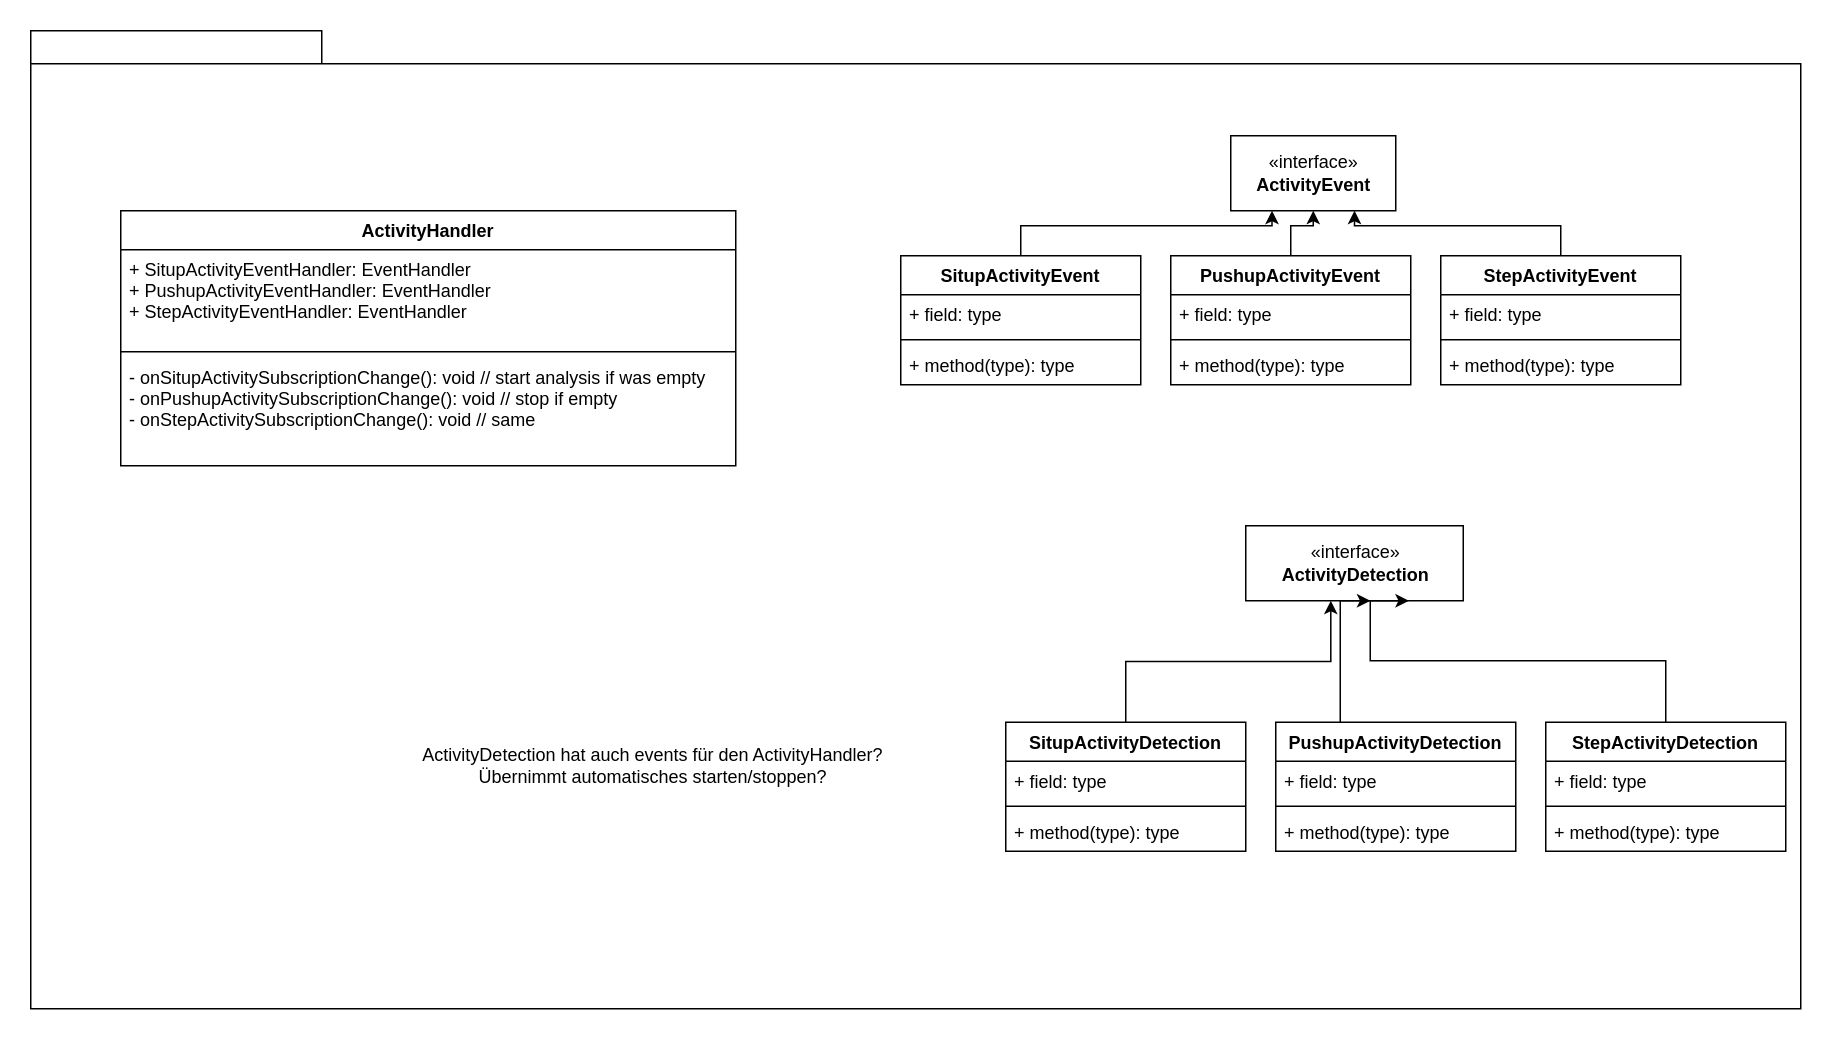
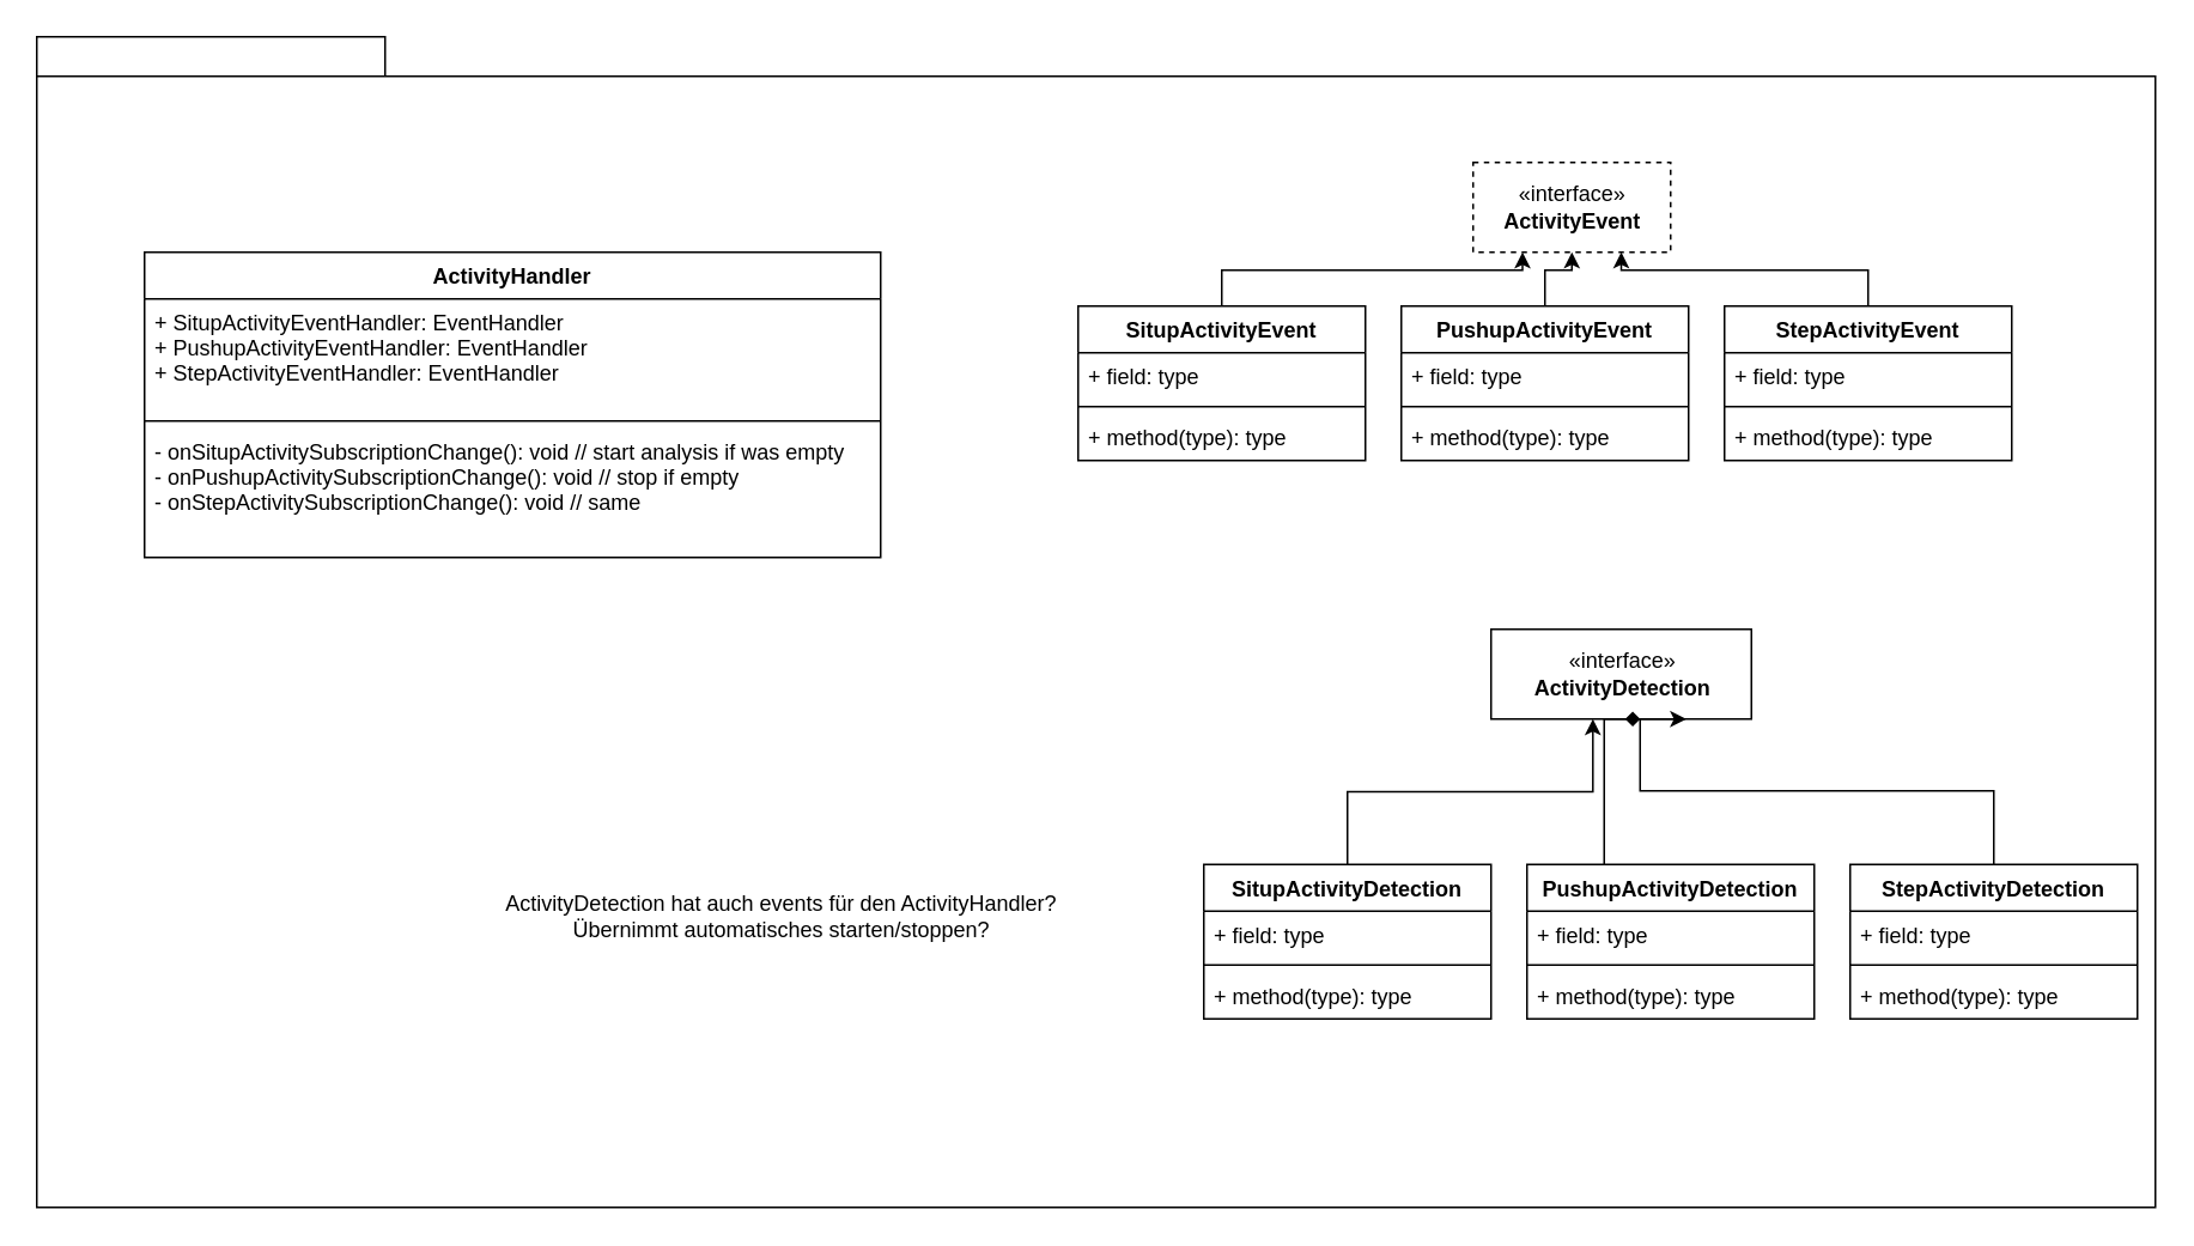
  <mxCell id="0" />
  <mxCell id="1" parent="0" />
  <mxCell id="2" value="" style="shape=folder;fontStyle=1;spacingTop=10;tabWidth=194;tabHeight=22;tabPosition=left;html=1;rounded=0;shadow=0;comic=0;labelBackgroundColor=none;strokeWidth=1;fillColor=none;fontFamily=Verdana;fontSize=10;align=center;" parent="1" vertex="1"><mxGeometry x="20" y="20" width="1180" height="652" as="geometry" /></mxCell>
- <mxCell id="3" value="«interface»&lt;br&gt;&lt;div&gt;&lt;b&gt;ActivityEvent&lt;/b&gt;&lt;/div&gt;" style="html=1;" vertex="1" parent="1"><mxGeometry x="820" y="90" width="110" height="50" as="geometry" /></mxCell>
+ <mxCell id="3" value="«interface»&lt;br&gt;&lt;div&gt;&lt;b&gt;ActivityEvent&lt;/b&gt;&lt;/div&gt;" style="html=1;dashed=1;" vertex="1" parent="1"><mxGeometry x="820" y="90" width="110" height="50" as="geometry" /></mxCell>
  <mxCell id="4" style="edgeStyle=orthogonalEdgeStyle;rounded=0;orthogonalLoop=1;jettySize=auto;html=1;entryX=0.25;entryY=1;entryDx=0;entryDy=0;" edge="1" parent="1" source="5" target="3"><mxGeometry relative="1" as="geometry"><Array as="points"><mxPoint x="680" y="150" /><mxPoint x="848" y="150" /></Array></mxGeometry></mxCell>
  <mxCell id="5" value="SitupActivityEvent" style="swimlane;fontStyle=1;align=center;verticalAlign=top;childLayout=stackLayout;horizontal=1;startSize=26;horizontalStack=0;resizeParent=1;resizeParentMax=0;resizeLast=0;collapsible=1;marginBottom=0;" vertex="1" parent="1"><mxGeometry x="600" y="170" width="160" height="86" as="geometry" /></mxCell>
  <mxCell id="6" value="+ field: type" style="text;strokeColor=none;fillColor=none;align=left;verticalAlign=top;spacingLeft=4;spacingRight=4;overflow=hidden;rotatable=0;points=[[0,0.5],[1,0.5]];portConstraint=eastwest;" vertex="1" parent="5"><mxGeometry y="26" width="160" height="26" as="geometry" /></mxCell>
  <mxCell id="7" value="" style="line;strokeWidth=1;fillColor=none;align=left;verticalAlign=middle;spacingTop=-1;spacingLeft=3;spacingRight=3;rotatable=0;labelPosition=right;points=[];portConstraint=eastwest;" vertex="1" parent="5"><mxGeometry y="52" width="160" height="8" as="geometry" /></mxCell>
  <mxCell id="8" value="+ method(type): type" style="text;strokeColor=none;fillColor=none;align=left;verticalAlign=top;spacingLeft=4;spacingRight=4;overflow=hidden;rotatable=0;points=[[0,0.5],[1,0.5]];portConstraint=eastwest;" vertex="1" parent="5"><mxGeometry y="60" width="160" height="26" as="geometry" /></mxCell>
  <mxCell id="9" style="edgeStyle=orthogonalEdgeStyle;rounded=0;orthogonalLoop=1;jettySize=auto;html=1;entryX=0.5;entryY=1;entryDx=0;entryDy=0;" edge="1" parent="1" source="10" target="3"><mxGeometry relative="1" as="geometry" /></mxCell>
  <mxCell id="10" value="PushupActivityEvent" style="swimlane;fontStyle=1;align=center;verticalAlign=top;childLayout=stackLayout;horizontal=1;startSize=26;horizontalStack=0;resizeParent=1;resizeParentMax=0;resizeLast=0;collapsible=1;marginBottom=0;" vertex="1" parent="1"><mxGeometry x="780" y="170" width="160" height="86" as="geometry" /></mxCell>
  <mxCell id="11" value="+ field: type" style="text;strokeColor=none;fillColor=none;align=left;verticalAlign=top;spacingLeft=4;spacingRight=4;overflow=hidden;rotatable=0;points=[[0,0.5],[1,0.5]];portConstraint=eastwest;" vertex="1" parent="10"><mxGeometry y="26" width="160" height="26" as="geometry" /></mxCell>
  <mxCell id="12" value="" style="line;strokeWidth=1;fillColor=none;align=left;verticalAlign=middle;spacingTop=-1;spacingLeft=3;spacingRight=3;rotatable=0;labelPosition=right;points=[];portConstraint=eastwest;" vertex="1" parent="10"><mxGeometry y="52" width="160" height="8" as="geometry" /></mxCell>
  <mxCell id="13" value="+ method(type): type" style="text;strokeColor=none;fillColor=none;align=left;verticalAlign=top;spacingLeft=4;spacingRight=4;overflow=hidden;rotatable=0;points=[[0,0.5],[1,0.5]];portConstraint=eastwest;" vertex="1" parent="10"><mxGeometry y="60" width="160" height="26" as="geometry" /></mxCell>
  <mxCell id="14" style="edgeStyle=orthogonalEdgeStyle;rounded=0;orthogonalLoop=1;jettySize=auto;html=1;entryX=0.75;entryY=1;entryDx=0;entryDy=0;" edge="1" parent="1" source="15" target="3"><mxGeometry relative="1" as="geometry"><Array as="points"><mxPoint x="1040" y="150" /><mxPoint x="903" y="150" /></Array></mxGeometry></mxCell>
  <mxCell id="15" value="StepActivityEvent" style="swimlane;fontStyle=1;align=center;verticalAlign=top;childLayout=stackLayout;horizontal=1;startSize=26;horizontalStack=0;resizeParent=1;resizeParentMax=0;resizeLast=0;collapsible=1;marginBottom=0;" vertex="1" parent="1"><mxGeometry x="960" y="170" width="160" height="86" as="geometry" /></mxCell>
  <mxCell id="16" value="+ field: type" style="text;strokeColor=none;fillColor=none;align=left;verticalAlign=top;spacingLeft=4;spacingRight=4;overflow=hidden;rotatable=0;points=[[0,0.5],[1,0.5]];portConstraint=eastwest;" vertex="1" parent="15"><mxGeometry y="26" width="160" height="26" as="geometry" /></mxCell>
  <mxCell id="17" value="" style="line;strokeWidth=1;fillColor=none;align=left;verticalAlign=middle;spacingTop=-1;spacingLeft=3;spacingRight=3;rotatable=0;labelPosition=right;points=[];portConstraint=eastwest;" vertex="1" parent="15"><mxGeometry y="52" width="160" height="8" as="geometry" /></mxCell>
  <mxCell id="18" value="+ method(type): type" style="text;strokeColor=none;fillColor=none;align=left;verticalAlign=top;spacingLeft=4;spacingRight=4;overflow=hidden;rotatable=0;points=[[0,0.5],[1,0.5]];portConstraint=eastwest;" vertex="1" parent="15"><mxGeometry y="60" width="160" height="26" as="geometry" /></mxCell>
  <mxCell id="19" value="ActivityHandler" style="swimlane;fontStyle=1;align=center;verticalAlign=top;childLayout=stackLayout;horizontal=1;startSize=26;horizontalStack=0;resizeParent=1;resizeParentMax=0;resizeLast=0;collapsible=1;marginBottom=0;" vertex="1" parent="1"><mxGeometry x="80" y="140" width="410" height="170" as="geometry" /></mxCell>
  <mxCell id="20" value="+ SitupActivityEventHandler: EventHandler&#10;+ PushupActivityEventHandler: EventHandler&#10;+ StepActivityEventHandler: EventHandler" style="text;strokeColor=none;fillColor=none;align=left;verticalAlign=top;spacingLeft=4;spacingRight=4;overflow=hidden;rotatable=0;points=[[0,0.5],[1,0.5]];portConstraint=eastwest;" vertex="1" parent="19"><mxGeometry y="26" width="410" height="64" as="geometry" /></mxCell>
  <mxCell id="21" value="" style="line;strokeWidth=1;fillColor=none;align=left;verticalAlign=middle;spacingTop=-1;spacingLeft=3;spacingRight=3;rotatable=0;labelPosition=right;points=[];portConstraint=eastwest;" vertex="1" parent="19"><mxGeometry y="90" width="410" height="8" as="geometry" /></mxCell>
  <mxCell id="22" value="- onSitupActivitySubscriptionChange(): void // start analysis if was empty&#10;- onPushupActivitySubscriptionChange(): void // stop if empty&#10;- onStepActivitySubscriptionChange(): void // same&#10;" style="text;strokeColor=none;fillColor=none;align=left;verticalAlign=top;spacingLeft=4;spacingRight=4;overflow=hidden;rotatable=0;points=[[0,0.5],[1,0.5]];portConstraint=eastwest;" vertex="1" parent="19"><mxGeometry y="98" width="410" height="72" as="geometry" /></mxCell>
  <mxCell id="23" style="edgeStyle=orthogonalEdgeStyle;rounded=0;orthogonalLoop=1;jettySize=auto;html=1;entryX=0.391;entryY=1;entryDx=0;entryDy=0;entryPerimeter=0;" edge="1" parent="1" source="24" target="28"><mxGeometry relative="1" as="geometry" /></mxCell>
  <mxCell id="24" value="SitupActivityDetection" style="swimlane;fontStyle=1;align=center;verticalAlign=top;childLayout=stackLayout;horizontal=1;startSize=26;horizontalStack=0;resizeParent=1;resizeParentMax=0;resizeLast=0;collapsible=1;marginBottom=0;" vertex="1" parent="1"><mxGeometry x="670" y="481" width="160" height="86" as="geometry" /></mxCell>
  <mxCell id="25" value="+ field: type" style="text;strokeColor=none;fillColor=none;align=left;verticalAlign=top;spacingLeft=4;spacingRight=4;overflow=hidden;rotatable=0;points=[[0,0.5],[1,0.5]];portConstraint=eastwest;" vertex="1" parent="24"><mxGeometry y="26" width="160" height="26" as="geometry" /></mxCell>
  <mxCell id="26" value="" style="line;strokeWidth=1;fillColor=none;align=left;verticalAlign=middle;spacingTop=-1;spacingLeft=3;spacingRight=3;rotatable=0;labelPosition=right;points=[];portConstraint=eastwest;" vertex="1" parent="24"><mxGeometry y="52" width="160" height="8" as="geometry" /></mxCell>
  <mxCell id="27" value="+ method(type): type" style="text;strokeColor=none;fillColor=none;align=left;verticalAlign=top;spacingLeft=4;spacingRight=4;overflow=hidden;rotatable=0;points=[[0,0.5],[1,0.5]];portConstraint=eastwest;" vertex="1" parent="24"><mxGeometry y="60" width="160" height="26" as="geometry" /></mxCell>
  <mxCell id="28" value="«interface»&lt;br&gt;&lt;b&gt;ActivityDetection&lt;/b&gt;" style="html=1;" vertex="1" parent="1"><mxGeometry x="830" y="350" width="145" height="50" as="geometry" /></mxCell>
- <mxCell id="29" style="edgeStyle=orthogonalEdgeStyle;rounded=0;orthogonalLoop=1;jettySize=auto;html=1;entryX=0.573;entryY=1;entryDx=0;entryDy=0;entryPerimeter=0;" edge="1" parent="1" source="30" target="28"><mxGeometry relative="1" as="geometry"><Array as="points"><mxPoint x="893" y="460" /><mxPoint x="893" y="460" /></Array></mxGeometry></mxCell>
+ <mxCell id="29" style="edgeStyle=orthogonalEdgeStyle;rounded=0;orthogonalLoop=1;jettySize=auto;html=1;entryX=0.573;entryY=1;entryDx=0;entryDy=0;entryPerimeter=0;endArrow=diamond;" edge="1" parent="1" source="30" target="28"><mxGeometry relative="1" as="geometry"><Array as="points"><mxPoint x="893" y="460" /><mxPoint x="893" y="460" /></Array></mxGeometry></mxCell>
  <mxCell id="30" value="PushupActivityDetection" style="swimlane;fontStyle=1;align=center;verticalAlign=top;childLayout=stackLayout;horizontal=1;startSize=26;horizontalStack=0;resizeParent=1;resizeParentMax=0;resizeLast=0;collapsible=1;marginBottom=0;" vertex="1" parent="1"><mxGeometry x="850" y="481" width="160" height="86" as="geometry" /></mxCell>
  <mxCell id="31" value="+ field: type" style="text;strokeColor=none;fillColor=none;align=left;verticalAlign=top;spacingLeft=4;spacingRight=4;overflow=hidden;rotatable=0;points=[[0,0.5],[1,0.5]];portConstraint=eastwest;" vertex="1" parent="30"><mxGeometry y="26" width="160" height="26" as="geometry" /></mxCell>
  <mxCell id="32" value="" style="line;strokeWidth=1;fillColor=none;align=left;verticalAlign=middle;spacingTop=-1;spacingLeft=3;spacingRight=3;rotatable=0;labelPosition=right;points=[];portConstraint=eastwest;" vertex="1" parent="30"><mxGeometry y="52" width="160" height="8" as="geometry" /></mxCell>
  <mxCell id="33" value="+ method(type): type" style="text;strokeColor=none;fillColor=none;align=left;verticalAlign=top;spacingLeft=4;spacingRight=4;overflow=hidden;rotatable=0;points=[[0,0.5],[1,0.5]];portConstraint=eastwest;" vertex="1" parent="30"><mxGeometry y="60" width="160" height="26" as="geometry" /></mxCell>
  <mxCell id="34" style="edgeStyle=orthogonalEdgeStyle;rounded=0;orthogonalLoop=1;jettySize=auto;html=1;entryX=0.75;entryY=1;entryDx=0;entryDy=0;" edge="1" parent="1" source="35" target="28"><mxGeometry relative="1" as="geometry"><Array as="points"><mxPoint x="1110" y="440" /><mxPoint x="913" y="440" /></Array></mxGeometry></mxCell>
  <mxCell id="35" value="StepActivityDetection" style="swimlane;fontStyle=1;align=center;verticalAlign=top;childLayout=stackLayout;horizontal=1;startSize=26;horizontalStack=0;resizeParent=1;resizeParentMax=0;resizeLast=0;collapsible=1;marginBottom=0;" vertex="1" parent="1"><mxGeometry x="1030" y="481" width="160" height="86" as="geometry" /></mxCell>
  <mxCell id="36" value="+ field: type" style="text;strokeColor=none;fillColor=none;align=left;verticalAlign=top;spacingLeft=4;spacingRight=4;overflow=hidden;rotatable=0;points=[[0,0.5],[1,0.5]];portConstraint=eastwest;" vertex="1" parent="35"><mxGeometry y="26" width="160" height="26" as="geometry" /></mxCell>
  <mxCell id="37" value="" style="line;strokeWidth=1;fillColor=none;align=left;verticalAlign=middle;spacingTop=-1;spacingLeft=3;spacingRight=3;rotatable=0;labelPosition=right;points=[];portConstraint=eastwest;" vertex="1" parent="35"><mxGeometry y="52" width="160" height="8" as="geometry" /></mxCell>
  <mxCell id="38" value="+ method(type): type" style="text;strokeColor=none;fillColor=none;align=left;verticalAlign=top;spacingLeft=4;spacingRight=4;overflow=hidden;rotatable=0;points=[[0,0.5],[1,0.5]];portConstraint=eastwest;" vertex="1" parent="35"><mxGeometry y="60" width="160" height="26" as="geometry" /></mxCell>
  <mxCell id="39" value="&lt;div&gt;ActivityDetection hat auch events für den ActivityHandler?&lt;/div&gt;&lt;div&gt;Übernimmt automatisches starten/stoppen?&lt;br&gt;&lt;/div&gt;" style="text;html=1;strokeColor=none;fillColor=none;align=center;verticalAlign=middle;whiteSpace=wrap;rounded=0;" vertex="1" parent="1"><mxGeometry x="260" y="450" width="350" height="120" as="geometry" /></mxCell>
